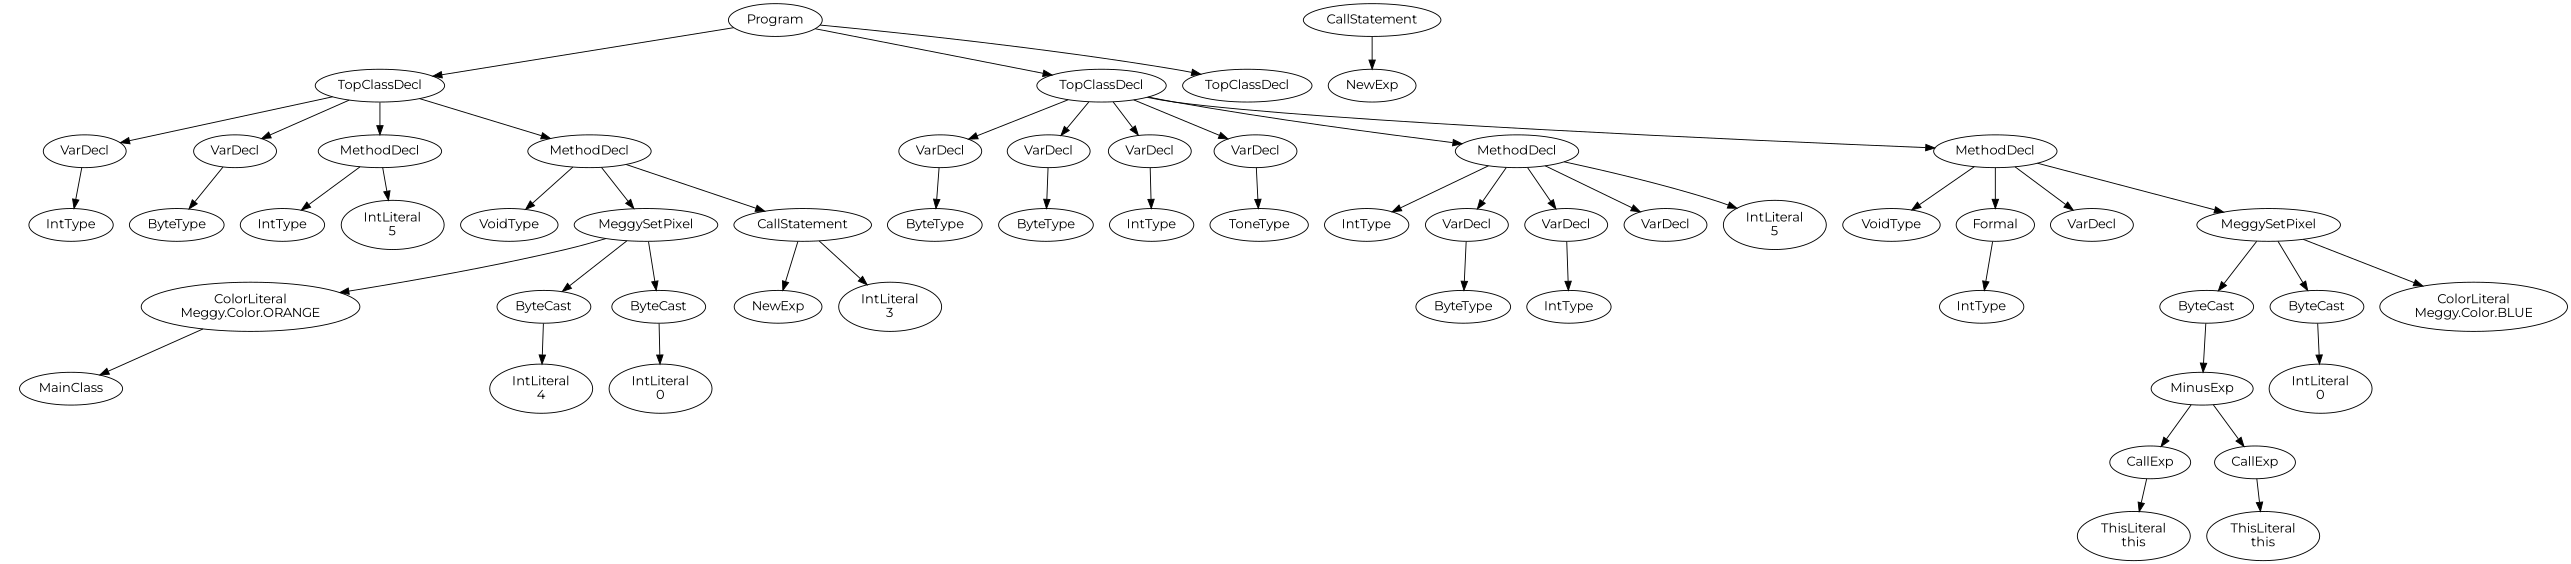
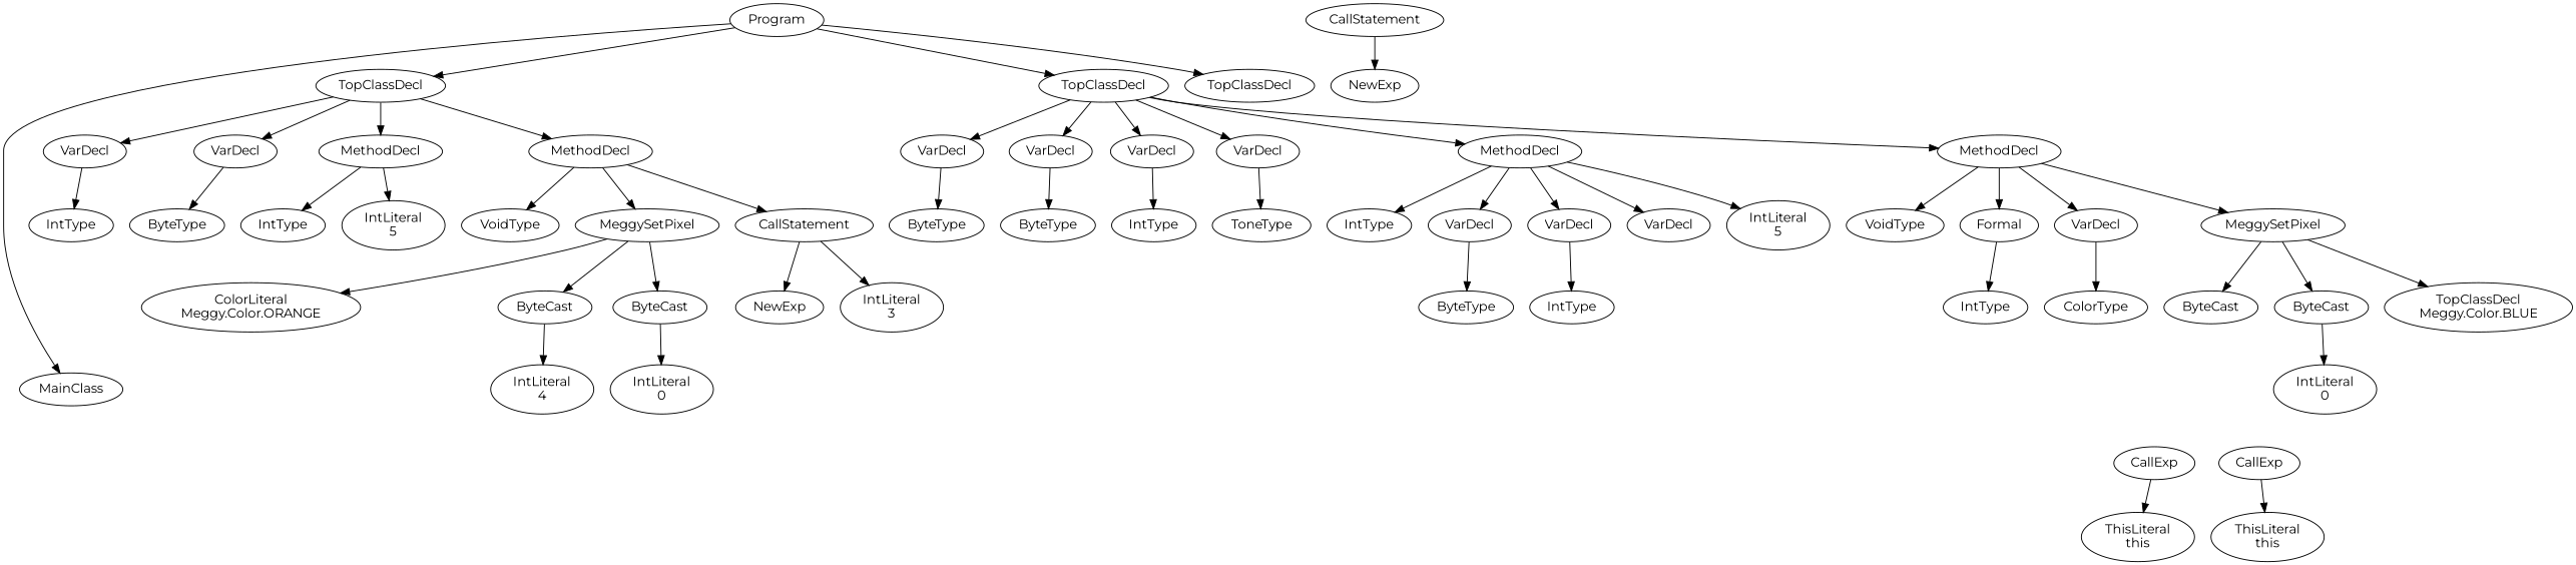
  digraph {
    fontname=Montserrat
    node [fontname=Montserrat]
    edge [fontname=Montserrat]
    n1 [label=Program]
    n2 [label=MainClass]
    n3 [label=TopClassDecl]
    n4 [label=TopClassDecl]
    n5 [label=TopClassDecl]
    n6 [label=VarDecl]
    n7 [label=VarDecl]
    n8 [label=MethodDecl]
    n9 [label=MethodDecl]
    n10 [label=VarDecl]
    n11 [label=VarDecl]
    n12 [label=VarDecl]
    n13 [label=VarDecl]
    n14 [label=MethodDecl]
    n15 [label=MethodDecl]
    n16 [label=CallStatement]
    n17 [label=NewExp]
    n18 [label=IntType]
    n19 [label=ByteType]
    n20 [label=IntType]
    n21 [label="IntLiteral\n5"]
    n22 [label=VoidType]
    n23 [label=MeggySetPixel]
    n24 [label=CallStatement]
    n25 [label=ByteCast]
    n26 [label=ByteCast]
    n27 [label="ColorLiteral\nMeggy.Color.ORANGE"]
    n28 [label=NewExp]
    n29 [label="IntLiteral\n3"]
    n30 [label="IntLiteral\n4"]
    n31 [label="IntLiteral\n0"]
    n32 [label=ByteType]
    n33 [label=ByteType]
    n34 [label=IntType]
    n35 [label=ToneType]
    n36 [label=IntType]
    n37 [label=VarDecl]
    n38 [label=VarDecl]
    n39 [label=VarDecl]
    n40 [label="IntLiteral\n5"]
    n41 [label=VoidType]
    n42 [label=Formal]
    n43 [label=VarDecl]
    n44 [label=MeggySetPixel]
    n45 [label=ByteType]
    n46 [label=IntType]
    n47 [label=IntType]
+   n48 [label=ColorType]
    n49 [label=ByteCast]
    n50 [label=ByteCast]
-   n51 [label="ColorLiteral\nMeggy.Color.BLUE"]
-   n52 [label=MinusExp]
+   n51 [label="TopClassDecl\nMeggy.Color.BLUE"]
    n53 [label="IntLiteral\n0"]
    n54 [label=CallExp]
    n55 [label=CallExp]
    n56 [label="ThisLiteral\nthis"]
    n57 [label="ThisLiteral\nthis"]
-   n27 -> n2
+   n1 -> n2
    n1 -> n3
    n1 -> n4
    n1 -> n5
    n3 -> n6
    n3 -> n7
    n3 -> n8
    n3 -> n9
    n4 -> n10
    n4 -> n11
    n4 -> n12
    n4 -> n13
    n4 -> n14
    n4 -> n15
    n6 -> n18
    n7 -> n19
    n8 -> n20
    n8 -> n21
    n9 -> n22
    n9 -> n23
    n9 -> n24
    n10 -> n32
    n11 -> n33
    n12 -> n34
    n13 -> n35
    n14 -> n36
    n14 -> n37
    n14 -> n38
    n14 -> n39
    n14 -> n40
    n15 -> n41
    n15 -> n42
    n15 -> n43
    n15 -> n44
    n16 -> n17
    n23 -> n25
    n23 -> n26
    n23 -> n27
    n24 -> n28
    n24 -> n29
    n25 -> n30
    n26 -> n31
    n37 -> n45
    n38 -> n46
    n42 -> n47
+   n43 -> n48
    n44 -> n49
    n44 -> n50
    n44 -> n51
-   n49 -> n52
    n50 -> n53
-   n52 -> n54
-   n52 -> n55
    n54 -> n56
    n55 -> n57
  }
